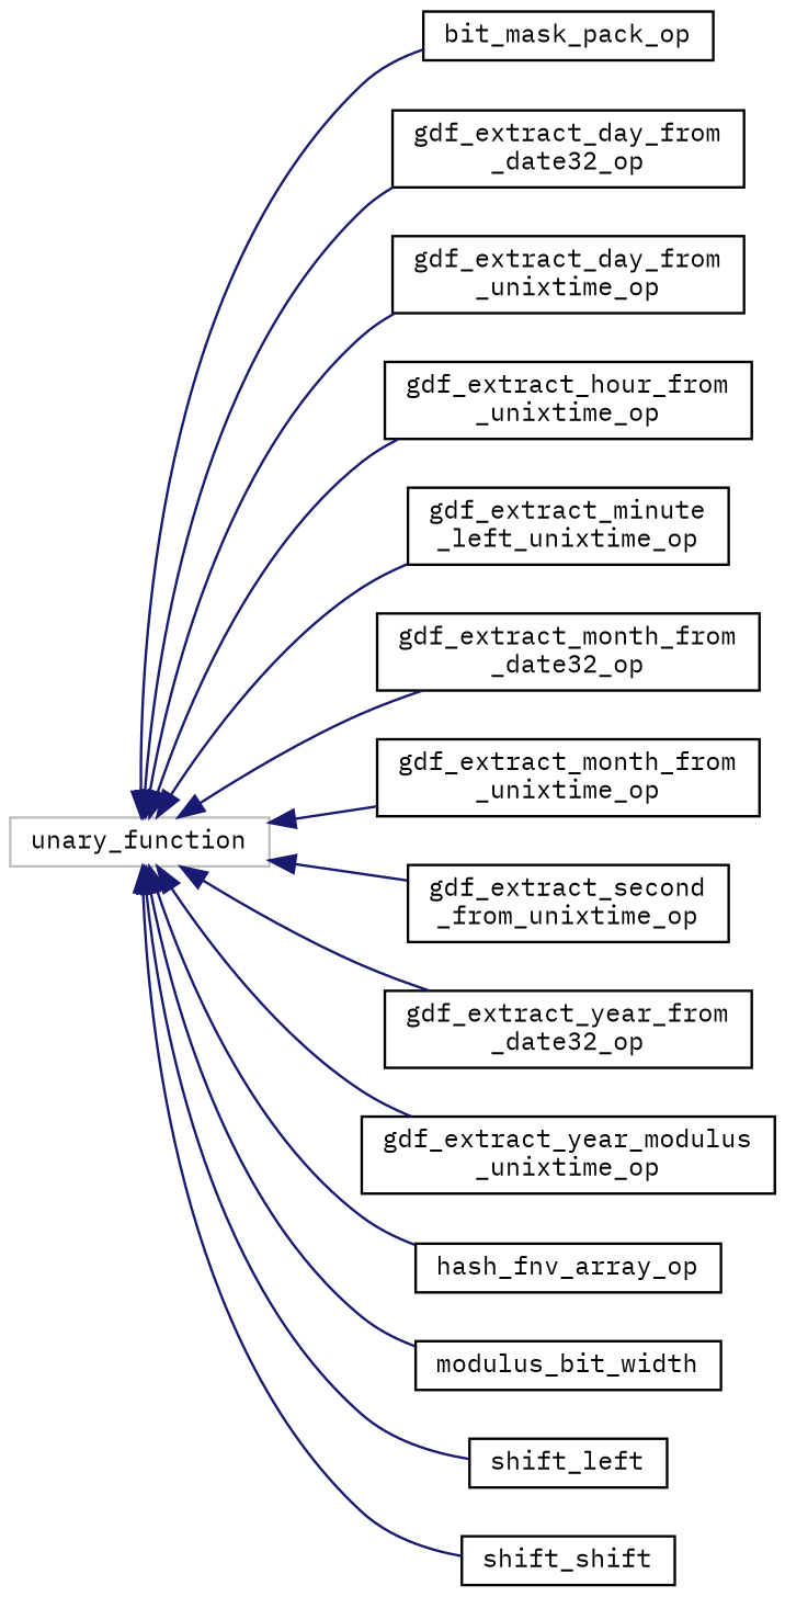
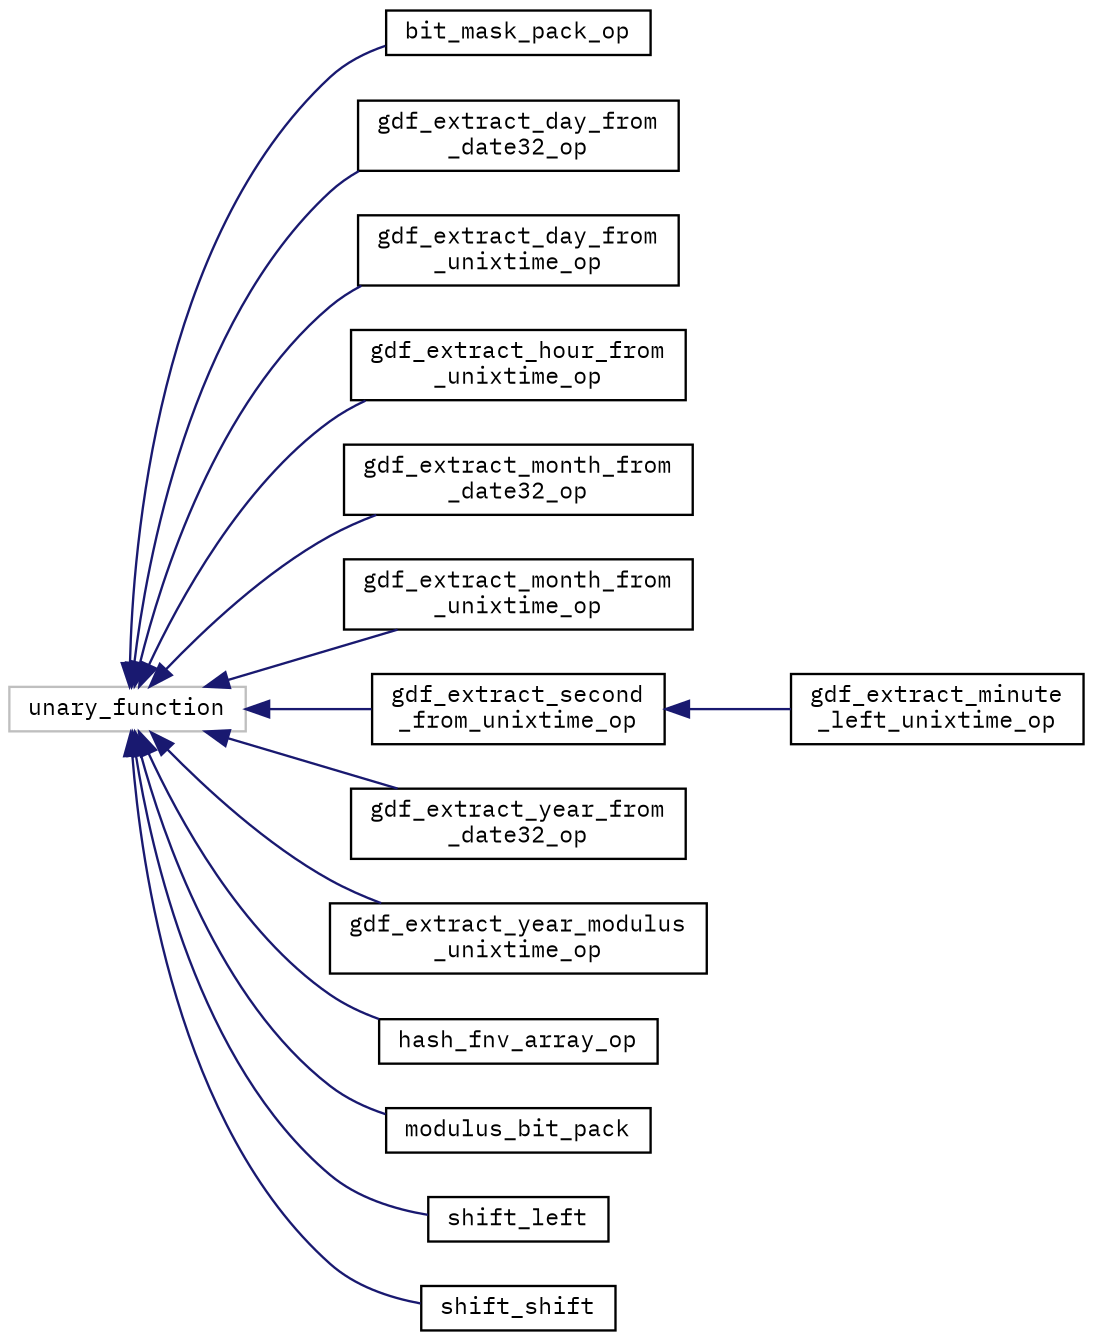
  digraph {
    fontname="IBM Plex Mono"
    rankdir=LR
    node [color=black fillcolor=white fontname="IBM Plex Mono" fontsize=10 shape=record style=filled]
    edge [color=midnightblue dir=back fontname="IBM Plex Mono" fontsize=10 labelfontname=Helvetica labelfontsize=10 style=solid]
    n1 [color=grey75 height=0.2 label=unary_function width=0.4]
    n2 [height=0.2 label=bit_mask_pack_op width=0.4]
    n3 [height=0.2 label="gdf_extract_day_from\l_date32_op" width=0.4]
    n4 [height=0.2 label="gdf_extract_day_from\l_unixtime_op" width=0.4]
    n5 [height=0.2 label="gdf_extract_hour_from\l_unixtime_op" width=0.4]
    n6 [height=0.2 label="gdf_extract_minute\l_left_unixtime_op" width=0.4]
    n7 [height=0.2 label="gdf_extract_month_from\l_date32_op" width=0.4]
    n8 [height=0.2 label="gdf_extract_month_from\l_unixtime_op" width=0.4]
    n9 [height=0.2 label="gdf_extract_second\l_from_unixtime_op" width=0.4]
    n10 [height=0.2 label="gdf_extract_year_from\l_date32_op" width=0.4]
    n11 [height=0.2 label="gdf_extract_year_modulus\l_unixtime_op" width=0.4]
    n12 [height=0.2 label=hash_fnv_array_op width=0.4]
-   n13 [height=0.2 label=modulus_bit_width width=0.4]
+   n13 [height=0.2 label=modulus_bit_pack width=0.4]
    n14 [height=0.2 label=shift_left width=0.4]
    n15 [height=0.2 label=shift_shift width=0.4]
    n1 -> n2
    n1 -> n3
    n1 -> n4
    n1 -> n5
-   n1 -> n6
+   n9 -> n6
    n1 -> n7
    n1 -> n8
    n1 -> n9
    n1 -> n10
    n1 -> n11
    n1 -> n12
    n1 -> n13
    n1 -> n14
    n1 -> n15
  }
